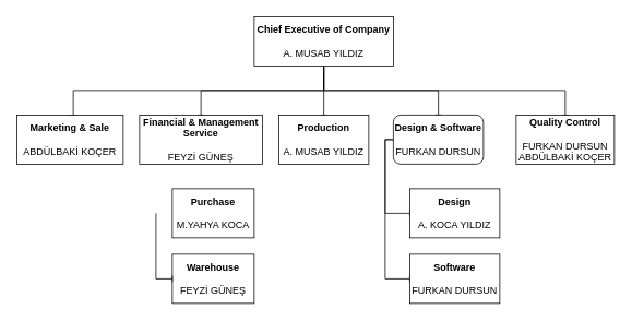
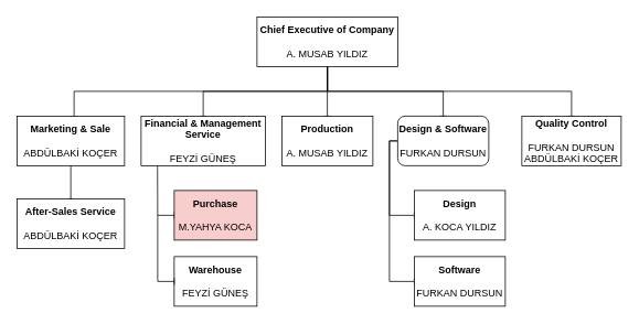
  <mxCell id="0" />
  <mxCell id="1" parent="0" />
  <mxCell id="2" style="edgeStyle=orthogonalEdgeStyle;rounded=0;orthogonalLoop=1;jettySize=auto;html=1;exitX=0.5;exitY=1;exitDx=0;exitDy=0;entryX=0.531;entryY=0.004;entryDx=0;entryDy=0;entryPerimeter=0;strokeColor=default;endArrow=baseDash;endFill=0;" edge="1" parent="1" source="7" target="9"><mxGeometry relative="1" as="geometry"><Array as="points"><mxPoint x="395" y="110" /><mxPoint x="89" y="110" /></Array></mxGeometry></mxCell>
  <mxCell id="3" style="edgeStyle=orthogonalEdgeStyle;rounded=0;orthogonalLoop=1;jettySize=auto;html=1;exitX=0.5;exitY=1;exitDx=0;exitDy=0;strokeColor=default;endArrow=baseDash;endFill=0;" edge="1" parent="1" source="7" target="11"><mxGeometry relative="1" as="geometry" /></mxCell>
  <mxCell id="4" style="edgeStyle=orthogonalEdgeStyle;rounded=0;orthogonalLoop=1;jettySize=auto;html=1;exitX=0.5;exitY=1;exitDx=0;exitDy=0;entryX=0.5;entryY=0;entryDx=0;entryDy=0;strokeColor=default;endArrow=baseDash;endFill=0;" edge="1" parent="1" source="7" target="12"><mxGeometry relative="1" as="geometry" /></mxCell>
  <mxCell id="5" style="edgeStyle=orthogonalEdgeStyle;rounded=0;orthogonalLoop=1;jettySize=auto;html=1;exitX=0.5;exitY=1;exitDx=0;exitDy=0;entryX=0.5;entryY=0;entryDx=0;entryDy=0;strokeColor=default;endArrow=baseDash;endFill=0;" edge="1" parent="1" source="7" target="15"><mxGeometry relative="1" as="geometry" /></mxCell>
  <mxCell id="6" style="edgeStyle=orthogonalEdgeStyle;rounded=0;orthogonalLoop=1;jettySize=auto;html=1;exitX=0.5;exitY=1;exitDx=0;exitDy=0;entryX=0.5;entryY=0;entryDx=0;entryDy=0;strokeColor=default;endArrow=baseDash;endFill=0;" edge="1" parent="1" source="7" target="16"><mxGeometry relative="1" as="geometry" /></mxCell>
  <mxCell id="7" value="&lt;b&gt;Chief Executive of Company&lt;/b&gt;&lt;br&gt;&lt;br&gt;A. MUSAB YILDIZ" style="rounded=0;whiteSpace=wrap;html=1;" vertex="1" parent="1"><mxGeometry x="310" y="20" width="170" height="60" as="geometry" /></mxCell>
+ <mxCell id="8" style="edgeStyle=orthogonalEdgeStyle;rounded=0;orthogonalLoop=1;jettySize=auto;html=1;entryX=0.5;entryY=0;entryDx=0;entryDy=0;strokeColor=default;endArrow=baseDash;endFill=0;" edge="1" parent="1" source="9" target="19"><mxGeometry relative="1" as="geometry" /></mxCell>
  <mxCell id="9" value="&lt;b&gt;Marketing &amp;amp; Sale&lt;/b&gt;&lt;br&gt;&lt;br&gt;ABDÜLBAKİ KOÇER" style="rounded=0;whiteSpace=wrap;html=1;" vertex="1" parent="1"><mxGeometry x="20" y="140" width="130" height="60" as="geometry" /></mxCell>
+ <mxCell id="10" style="edgeStyle=orthogonalEdgeStyle;rounded=0;orthogonalLoop=1;jettySize=auto;html=1;exitX=0.132;exitY=1.003;exitDx=0;exitDy=0;strokeColor=default;endArrow=baseDash;endFill=0;entryX=0;entryY=0.5;entryDx=0;entryDy=0;exitPerimeter=0;" edge="1" parent="1" source="11" target="20"><mxGeometry relative="1" as="geometry"><mxPoint x="190" y="210" as="targetPoint" /><Array as="points"><mxPoint x="190" y="203" /><mxPoint x="190" y="260" /></Array></mxGeometry></mxCell>
  <mxCell id="11" value="&lt;b&gt;Financial &amp;amp; Management Service&lt;/b&gt;&lt;br&gt;&lt;br&gt;FEYZİ GÜNEŞ" style="rounded=0;whiteSpace=wrap;html=1;" vertex="1" parent="1"><mxGeometry x="170" y="140" width="150" height="60" as="geometry" /></mxCell>
  <mxCell id="12" value="&lt;b&gt;Production&lt;/b&gt;&lt;br&gt;&lt;br&gt;A. MUSAB YILDIZ" style="rounded=0;whiteSpace=wrap;html=1;" vertex="1" parent="1"><mxGeometry x="340" y="140" width="110" height="60" as="geometry" /></mxCell>
  <mxCell id="13" style="edgeStyle=orthogonalEdgeStyle;rounded=0;orthogonalLoop=1;jettySize=auto;html=1;exitX=0;exitY=0.5;exitDx=0;exitDy=0;entryX=0;entryY=0.5;entryDx=0;entryDy=0;strokeColor=default;endArrow=baseDash;endFill=0;" edge="1" parent="1" source="15" target="18"><mxGeometry relative="1" as="geometry"><Array as="points"><mxPoint x="470" y="170" /><mxPoint x="470" y="340" /></Array></mxGeometry></mxCell>
  <mxCell id="14" style="edgeStyle=orthogonalEdgeStyle;rounded=0;orthogonalLoop=1;jettySize=auto;html=1;exitX=0;exitY=0.5;exitDx=0;exitDy=0;entryX=0;entryY=0.5;entryDx=0;entryDy=0;strokeColor=default;endArrow=baseDash;endFill=0;" edge="1" parent="1" source="15" target="17"><mxGeometry relative="1" as="geometry"><Array as="points"><mxPoint x="470" y="170" /><mxPoint x="470" y="260" /></Array></mxGeometry></mxCell>
  <mxCell id="15" value="&lt;b&gt;Design &amp;amp; Software&lt;/b&gt;&lt;br&gt;&lt;br&gt;FURKAN DURSUN" style="whiteSpace=wrap;html=1;rounded=1;" vertex="1" parent="1"><mxGeometry x="480" y="140" width="110" height="60" as="geometry" /></mxCell>
  <mxCell id="16" value="&lt;b&gt;Quality Control&lt;/b&gt;&lt;br&gt;&lt;br&gt;FURKAN DURSUN&lt;br&gt;ABDÜLBAKİ KOÇER" style="rounded=0;whiteSpace=wrap;html=1;" vertex="1" parent="1"><mxGeometry x="630" y="140" width="120" height="60" as="geometry" /></mxCell>
  <mxCell id="17" value="&lt;b&gt;Design&lt;/b&gt;&lt;br&gt;&lt;br&gt;A. KOCA YILDIZ" style="rounded=0;whiteSpace=wrap;html=1;" vertex="1" parent="1"><mxGeometry x="500" y="230" width="110" height="60" as="geometry" /></mxCell>
  <mxCell id="18" value="&lt;b&gt;Software&lt;/b&gt;&lt;br&gt;&lt;br&gt;FURKAN DURSUN" style="rounded=0;whiteSpace=wrap;html=1;" vertex="1" parent="1"><mxGeometry x="500" y="310" width="110" height="60" as="geometry" /></mxCell>
- <mxCell id="20" value="&lt;b&gt;Purchase&lt;/b&gt;&lt;br&gt;&lt;br&gt;M.YAHYA KOCA" style="rounded=0;whiteSpace=wrap;html=1;" vertex="1" parent="1"><mxGeometry x="210" y="230" width="100" height="60" as="geometry" /></mxCell>
+ <mxCell id="19" value="&lt;b&gt;After-Sales Service&lt;/b&gt;&lt;br&gt;&lt;br&gt;ABDÜLBAKİ KOÇER" style="rounded=0;whiteSpace=wrap;html=1;" vertex="1" parent="1"><mxGeometry x="20" y="240" width="130" height="60" as="geometry" /></mxCell>
+ <mxCell id="20" value="&lt;b&gt;Purchase&lt;/b&gt;&lt;br&gt;&lt;br&gt;M.YAHYA KOCA" style="rounded=0;whiteSpace=wrap;html=1;fillColor=#f8cecc;" vertex="1" parent="1"><mxGeometry x="210" y="230" width="100" height="60" as="geometry" /></mxCell>
  <mxCell id="21" value="&lt;b&gt;Warehouse&lt;/b&gt;&lt;br&gt;&lt;br&gt;FEYZİ GÜNEŞ" style="rounded=0;whiteSpace=wrap;html=1;" vertex="1" parent="1"><mxGeometry x="210" y="310" width="100" height="60" as="geometry" /></mxCell>
  <mxCell id="22" style="edgeStyle=orthogonalEdgeStyle;rounded=0;orthogonalLoop=1;jettySize=auto;html=1;strokeColor=default;endArrow=baseDash;endFill=0;" edge="1" parent="1"><mxGeometry relative="1" as="geometry"><mxPoint x="210" y="340" as="targetPoint" /><mxPoint x="190" y="260" as="sourcePoint" /><Array as="points"><mxPoint x="190" y="340" /></Array></mxGeometry></mxCell>
